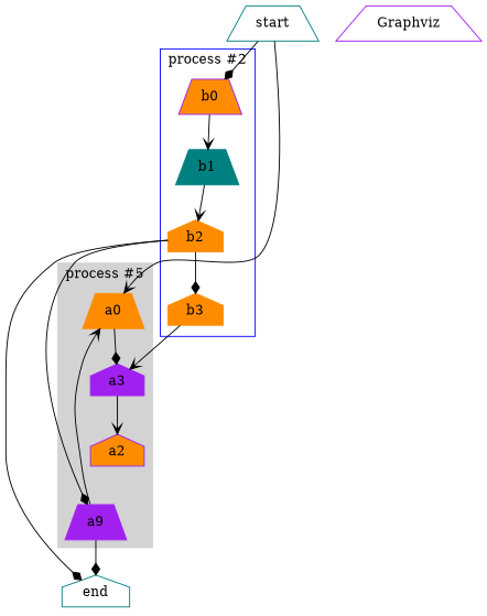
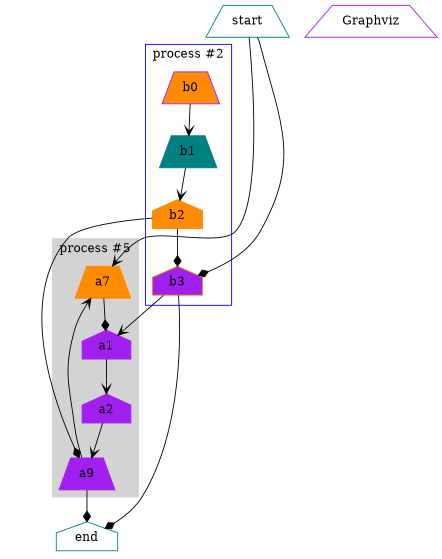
  digraph {
    node [color=purple shape=trapezium style=filled]
    edge [arrowhead=vee]
-   a0 [color=darkorange]
-   a1 [shape=house label=a3]
-   a2 [shape=house fillcolor=darkorange]
+   a0 [color=darkorange label=a7]
+   a1 [shape=house]
+   a2 [shape=house]
    n4 [label=a9]
    b0 [fillcolor=darkorange]
    b1 [color=teal]
    b2 [color=darkorange shape=house]
-   b3 [color=darkorange shape=house]
+   b3 [color=darkorange shape=house fillcolor=purple]
    end [color=teal shape=house style=""]
    start [color=teal style=""]
    Graphviz [style=""]
    subgraph cluster_1 {
      color=lightgrey
      label="process #5"
      style=filled
      a0
      a1
      a2
      n4
    }
    subgraph cluster_2 {
      color=blue
      label="process #2"
      b0
      b1
      b2
      b3
    }
    a0 -> a1 [arrowhead=diamond]
    a1 -> a2
+   a2 -> n4
    n4 -> a0
    n4 -> end [arrowhead=diamond]
    b0 -> b1
    b1 -> b2
    b2 -> n4 [arrowhead=diamond]
    b2 -> b3 [arrowhead=diamond]
    b3 -> a1
-   b2 -> end [arrowhead=diamond]
+   b3 -> end [arrowhead=diamond]
    start -> a0
-   start -> b0 [arrowhead=diamond]
+   start -> b3 [arrowhead=diamond]
  }
